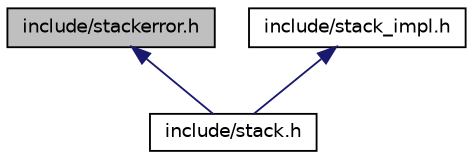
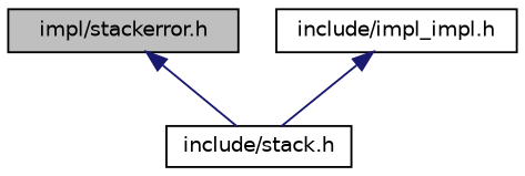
  digraph {
    node [color=black fillcolor=white fontname=Helvetica fontsize=10 shape=record style=filled]
    edge [color=midnightblue dir=back fontname=Helvetica fontsize=10 labelfontname=Helvetica labelfontsize=10 style=solid]
-   n1 [fillcolor=grey75 fontcolor=black height=0.2 label="include/stackerror.h" width=0.4]
+   n1 [fillcolor=grey75 fontcolor=black height=0.2 label="impl/stackerror.h" width=0.4]
    n2 [height=0.2 label="include/stack.h" width=0.4]
-   n3 [height=0.2 label="include/stack_impl.h" width=0.4]
+   n3 [height=0.2 label="include/impl_impl.h" width=0.4]
    n1 -> n2
    n3 -> n2
  }
